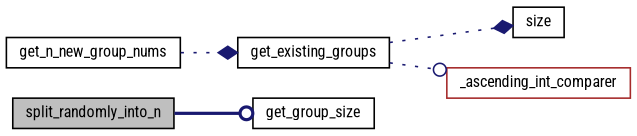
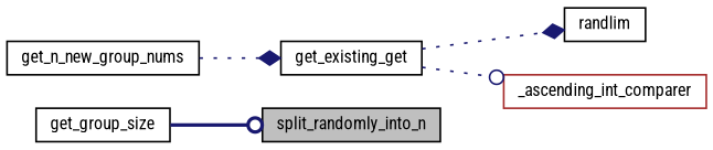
  digraph {
    fontname="Roboto Condensed"
    rankdir=LR
    node [color=black fillcolor=white fontname="Roboto Condensed" fontsize=10 shape=record style=filled]
    edge [arrowhead=odot color=midnightblue fontname="Roboto Condensed" fontsize=10 labelfontname=Helvetica labelfontsize=10 style=dotted]
    n1 [fillcolor=grey75 fontcolor=black height=0.2 label=split_randomly_into_n width=0.4]
    n2 [height=0.2 label=get_group_size width=0.4]
    n3 [height=0.2 label=get_n_new_group_nums width=0.4]
-   n4 [height=0.2 label=get_existing_groups width=0.4]
-   n5 [height=0.2 label=size width=0.4]
+   n4 [height=0.2 label=get_existing_get width=0.4]
+   n5 [height=0.2 label=randlim width=0.4]
    n6 [color=brown height=0.2 label=_ascending_int_comparer width=0.4]
-   n1 -> n2 [style=bold]
+   n2 -> n1 [style=bold]
    n3 -> n4 [arrowhead=diamond]
    n4 -> n5 [arrowhead=diamond]
    n4 -> n6
  }
